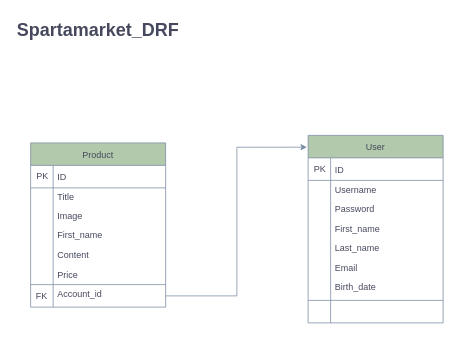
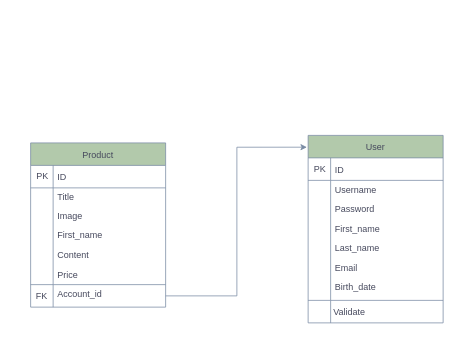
  <mxCell id="0" />
  <mxCell id="1" parent="0" />
  <mxCell id="2" value="Password" style="text;align=left;verticalAlign=top;spacingLeft=4;spacingRight=4;overflow=hidden;rotatable=0;points=[[0,0.5],[1,0.5]];portConstraint=eastwest;rounded=0;shadow=0;html=0;labelBackgroundColor=none;fontColor=#46495D;" vertex="1" parent="1"><mxGeometry x="440" y="265" width="160" height="26" as="geometry" /></mxCell>
  <mxCell id="3" value="Username" style="text;align=left;verticalAlign=top;spacingLeft=4;spacingRight=4;overflow=hidden;rotatable=0;points=[[0,0.5],[1,0.5]];portConstraint=eastwest;rounded=0;shadow=0;html=0;labelBackgroundColor=none;fontColor=#46495D;" vertex="1" parent="1"><mxGeometry x="440" y="239" width="160" height="26" as="geometry" /></mxCell>
  <mxCell id="4" value="First_name" style="text;align=left;verticalAlign=top;spacingLeft=4;spacingRight=4;overflow=hidden;rotatable=0;points=[[0,0.5],[1,0.5]];portConstraint=eastwest;rounded=0;shadow=0;html=0;labelBackgroundColor=none;fontColor=#46495D;" vertex="1" parent="1"><mxGeometry x="440" y="291" width="160" height="26" as="geometry" /></mxCell>
  <mxCell id="5" value="ID" style="text;align=left;verticalAlign=top;spacingLeft=4;spacingRight=4;overflow=hidden;rotatable=0;points=[[0,0.5],[1,0.5]];portConstraint=eastwest;labelBackgroundColor=none;fontColor=#46495D;" vertex="1" parent="1"><mxGeometry x="440" y="213" width="160" height="26" as="geometry" /></mxCell>
  <mxCell id="6" value="Last_name" style="text;align=left;verticalAlign=top;spacingLeft=4;spacingRight=4;overflow=hidden;rotatable=0;points=[[0,0.5],[1,0.5]];portConstraint=eastwest;rounded=0;shadow=0;html=0;labelBackgroundColor=none;fontColor=#46495D;" vertex="1" parent="1"><mxGeometry x="440" y="317" width="160" height="26" as="geometry" /></mxCell>
  <mxCell id="7" value="Email" style="text;align=left;verticalAlign=top;spacingLeft=4;spacingRight=4;overflow=hidden;rotatable=0;points=[[0,0.5],[1,0.5]];portConstraint=eastwest;rounded=0;shadow=0;html=0;labelBackgroundColor=none;fontColor=#46495D;" vertex="1" parent="1"><mxGeometry x="440" y="343" width="160" height="26" as="geometry" /></mxCell>
  <mxCell id="8" value="Birth_date" style="text;align=left;verticalAlign=top;spacingLeft=4;spacingRight=4;overflow=hidden;rotatable=0;points=[[0,0.5],[1,0.5]];portConstraint=eastwest;rounded=0;shadow=0;html=0;labelBackgroundColor=none;fontColor=#46495D;" vertex="1" parent="1"><mxGeometry x="440" y="369" width="160" height="26" as="geometry" /></mxCell>
  <mxCell id="9" value="User" style="shape=table;startSize=30;container=1;collapsible=0;childLayout=tableLayout;labelBackgroundColor=none;fillColor=#B2C9AB;strokeColor=#788AA3;fontColor=#46495D;" vertex="1" parent="1"><mxGeometry x="410" y="180" width="180" height="250" as="geometry" /></mxCell>
  <mxCell id="10" value="" style="shape=tableRow;horizontal=0;startSize=0;swimlaneHead=0;swimlaneBody=0;top=0;left=0;bottom=0;right=0;collapsible=0;dropTarget=0;fillColor=none;points=[[0,0.5],[1,0.5]];portConstraint=eastwest;labelBackgroundColor=none;strokeColor=#788AA3;fontColor=#46495D;" vertex="1" parent="9"><mxGeometry y="30" width="180" height="30" as="geometry" /></mxCell>
  <mxCell id="11" value="&lt;span style=&quot;color: rgba(0, 0, 0, 0); font-family: monospace; font-size: 0px; text-align: start; text-wrap: nowrap;&quot;&gt;PK&lt;/span&gt;" style="shape=partialRectangle;html=1;whiteSpace=wrap;connectable=0;overflow=hidden;fillColor=none;top=0;left=0;bottom=0;right=0;pointerEvents=1;labelBackgroundColor=none;strokeColor=#788AA3;fontColor=#46495D;" vertex="1" parent="10"><mxGeometry width="30" height="30" as="geometry"><mxRectangle width="30" height="30" as="alternateBounds" /></mxGeometry></mxCell>
  <mxCell id="12" value="" style="shape=partialRectangle;html=1;whiteSpace=wrap;connectable=0;overflow=hidden;fillColor=none;top=0;left=0;bottom=0;right=0;pointerEvents=1;labelBackgroundColor=none;strokeColor=#788AA3;fontColor=#46495D;" vertex="1" parent="10"><mxGeometry x="30" width="150" height="30" as="geometry"><mxRectangle width="150" height="30" as="alternateBounds" /></mxGeometry></mxCell>
  <mxCell id="13" value="" style="shape=tableRow;horizontal=0;startSize=0;swimlaneHead=0;swimlaneBody=0;top=0;left=0;bottom=0;right=0;collapsible=0;dropTarget=0;fillColor=none;points=[[0,0.5],[1,0.5]];portConstraint=eastwest;labelBackgroundColor=none;strokeColor=#788AA3;fontColor=#46495D;" vertex="1" parent="9"><mxGeometry y="60" width="180" height="160" as="geometry" /></mxCell>
  <mxCell id="14" value="" style="shape=partialRectangle;html=1;whiteSpace=wrap;connectable=0;overflow=hidden;fillColor=none;top=0;left=0;bottom=0;right=0;pointerEvents=1;labelBackgroundColor=none;strokeColor=#788AA3;fontColor=#46495D;" vertex="1" parent="13"><mxGeometry width="30" height="160" as="geometry"><mxRectangle width="30" height="160" as="alternateBounds" /></mxGeometry></mxCell>
  <mxCell id="15" value="" style="shape=partialRectangle;html=1;whiteSpace=wrap;connectable=0;overflow=hidden;fillColor=none;top=0;left=0;bottom=0;right=0;pointerEvents=1;labelBackgroundColor=none;strokeColor=#788AA3;fontColor=#46495D;" vertex="1" parent="13"><mxGeometry x="30" width="150" height="160" as="geometry"><mxRectangle width="150" height="160" as="alternateBounds" /></mxGeometry></mxCell>
  <mxCell id="16" value="" style="shape=tableRow;horizontal=0;startSize=0;swimlaneHead=0;swimlaneBody=0;top=0;left=0;bottom=0;right=0;collapsible=0;dropTarget=0;fillColor=none;points=[[0,0.5],[1,0.5]];portConstraint=eastwest;labelBackgroundColor=none;strokeColor=#788AA3;fontColor=#46495D;" vertex="1" parent="9"><mxGeometry y="220" width="180" height="30" as="geometry" /></mxCell>
  <mxCell id="17" value="" style="shape=partialRectangle;html=1;whiteSpace=wrap;connectable=0;overflow=hidden;fillColor=none;top=0;left=0;bottom=0;right=0;pointerEvents=1;labelBackgroundColor=none;strokeColor=#788AA3;fontColor=#46495D;" vertex="1" parent="16"><mxGeometry width="30" height="30" as="geometry"><mxRectangle width="30" height="30" as="alternateBounds" /></mxGeometry></mxCell>
  <mxCell id="18" value="" style="shape=partialRectangle;html=1;whiteSpace=wrap;connectable=0;overflow=hidden;fillColor=none;top=0;left=0;bottom=0;right=0;pointerEvents=1;labelBackgroundColor=none;strokeColor=#788AA3;fontColor=#46495D;" vertex="1" parent="16"><mxGeometry x="30" width="150" height="30" as="geometry"><mxRectangle width="150" height="30" as="alternateBounds" /></mxGeometry></mxCell>
  <mxCell id="19" value="PK" style="text;html=1;align=center;verticalAlign=middle;whiteSpace=wrap;rounded=0;labelBackgroundColor=none;fontColor=#46495D;" vertex="1" parent="1"><mxGeometry x="410" y="210" width="32" height="30" as="geometry" /></mxCell>
+ <mxCell id="20" value="Validate" style="text;html=1;align=left;verticalAlign=middle;whiteSpace=wrap;rounded=0;labelBackgroundColor=none;fontColor=#46495D;" vertex="1" parent="1"><mxGeometry x="442" y="402" width="80" height="28" as="geometry" /></mxCell>
  <mxCell id="21" value="Image" style="text;align=left;verticalAlign=top;spacingLeft=4;spacingRight=4;overflow=hidden;rotatable=0;points=[[0,0.5],[1,0.5]];portConstraint=eastwest;rounded=0;shadow=0;html=0;labelBackgroundColor=none;fontColor=#46495D;" vertex="1" parent="1"><mxGeometry x="70" y="274.5" width="160" height="26" as="geometry" /></mxCell>
  <mxCell id="22" value="Title" style="text;align=left;verticalAlign=top;spacingLeft=4;spacingRight=4;overflow=hidden;rotatable=0;points=[[0,0.5],[1,0.5]];portConstraint=eastwest;rounded=0;shadow=0;html=0;labelBackgroundColor=none;fontColor=#46495D;" vertex="1" parent="1"><mxGeometry x="70" y="248.5" width="160" height="26" as="geometry" /></mxCell>
  <mxCell id="23" value="First_name" style="text;align=left;verticalAlign=top;spacingLeft=4;spacingRight=4;overflow=hidden;rotatable=0;points=[[0,0.5],[1,0.5]];portConstraint=eastwest;rounded=0;shadow=0;html=0;labelBackgroundColor=none;fontColor=#46495D;" vertex="1" parent="1"><mxGeometry x="70" y="299.5" width="160" height="27" as="geometry" /></mxCell>
  <mxCell id="24" value="ID" style="text;align=left;verticalAlign=top;spacingLeft=4;spacingRight=4;overflow=hidden;rotatable=0;points=[[0,0.5],[1,0.5]];portConstraint=eastwest;labelBackgroundColor=none;fontColor=#46495D;" vertex="1" parent="1"><mxGeometry x="70" y="222.5" width="160" height="26" as="geometry" /></mxCell>
  <mxCell id="25" value="Content" style="text;align=left;verticalAlign=top;spacingLeft=4;spacingRight=4;overflow=hidden;rotatable=0;points=[[0,0.5],[1,0.5]];portConstraint=eastwest;rounded=0;shadow=0;html=0;labelBackgroundColor=none;fontColor=#46495D;" vertex="1" parent="1"><mxGeometry x="70" y="326.5" width="160" height="26" as="geometry" /></mxCell>
  <mxCell id="26" value="Price" style="text;align=left;verticalAlign=top;spacingLeft=4;spacingRight=4;overflow=hidden;rotatable=0;points=[[0,0.5],[1,0.5]];portConstraint=eastwest;rounded=0;shadow=0;html=0;labelBackgroundColor=none;fontColor=#46495D;" vertex="1" parent="1"><mxGeometry x="70" y="352.5" width="160" height="26" as="geometry" /></mxCell>
  <mxCell id="27" value="Account_id" style="text;align=left;verticalAlign=top;spacingLeft=4;spacingRight=4;overflow=hidden;rotatable=0;points=[[0,0.5],[1,0.5]];portConstraint=eastwest;rounded=0;shadow=0;html=0;labelBackgroundColor=none;fontColor=#46495D;" vertex="1" parent="1"><mxGeometry x="70" y="378.5" width="160" height="26" as="geometry" /></mxCell>
  <mxCell id="28" value="PK" style="text;html=1;align=center;verticalAlign=middle;whiteSpace=wrap;rounded=0;labelBackgroundColor=none;fontColor=#46495D;" vertex="1" parent="1"><mxGeometry x="40" y="219.5" width="32" height="30" as="geometry" /></mxCell>
  <mxCell id="29" value="Product" style="shape=table;startSize=30;container=1;collapsible=0;childLayout=tableLayout;labelBackgroundColor=none;fillColor=#B2C9AB;strokeColor=#788AA3;fontColor=#46495D;" vertex="1" parent="1"><mxGeometry x="40" y="190" width="180" height="219" as="geometry" /></mxCell>
  <mxCell id="30" value="" style="shape=tableRow;horizontal=0;startSize=0;swimlaneHead=0;swimlaneBody=0;top=0;left=0;bottom=0;right=0;collapsible=0;dropTarget=0;fillColor=none;points=[[0,0.5],[1,0.5]];portConstraint=eastwest;labelBackgroundColor=none;strokeColor=#788AA3;fontColor=#46495D;" vertex="1" parent="29"><mxGeometry y="30" width="180" height="30" as="geometry" /></mxCell>
  <mxCell id="31" value="&lt;span style=&quot;color: rgba(0, 0, 0, 0); font-family: monospace; font-size: 0px; text-align: start; text-wrap: nowrap;&quot;&gt;PK&lt;/span&gt;" style="shape=partialRectangle;html=1;whiteSpace=wrap;connectable=0;overflow=hidden;fillColor=none;top=0;left=0;bottom=0;right=0;pointerEvents=1;labelBackgroundColor=none;strokeColor=#788AA3;fontColor=#46495D;" vertex="1" parent="30"><mxGeometry width="30" height="30" as="geometry"><mxRectangle width="30" height="30" as="alternateBounds" /></mxGeometry></mxCell>
  <mxCell id="32" value="" style="shape=partialRectangle;html=1;whiteSpace=wrap;connectable=0;overflow=hidden;fillColor=none;top=0;left=0;bottom=0;right=0;pointerEvents=1;labelBackgroundColor=none;strokeColor=#788AA3;fontColor=#46495D;" vertex="1" parent="30"><mxGeometry x="30" width="150" height="30" as="geometry"><mxRectangle width="150" height="30" as="alternateBounds" /></mxGeometry></mxCell>
  <mxCell id="33" value="" style="shape=tableRow;horizontal=0;startSize=0;swimlaneHead=0;swimlaneBody=0;top=0;left=0;bottom=0;right=0;collapsible=0;dropTarget=0;fillColor=none;points=[[0,0.5],[1,0.5]];portConstraint=eastwest;labelBackgroundColor=none;strokeColor=#788AA3;fontColor=#46495D;" vertex="1" parent="29"><mxGeometry y="60" width="180" height="129" as="geometry" /></mxCell>
  <mxCell id="34" value="" style="shape=partialRectangle;html=1;whiteSpace=wrap;connectable=0;overflow=hidden;fillColor=none;top=0;left=0;bottom=0;right=0;pointerEvents=1;labelBackgroundColor=none;strokeColor=#788AA3;fontColor=#46495D;" vertex="1" parent="33"><mxGeometry width="30" height="129" as="geometry"><mxRectangle width="30" height="129" as="alternateBounds" /></mxGeometry></mxCell>
  <mxCell id="35" value="" style="shape=partialRectangle;html=1;whiteSpace=wrap;connectable=0;overflow=hidden;fillColor=none;top=0;left=0;bottom=0;right=0;pointerEvents=1;labelBackgroundColor=none;strokeColor=#788AA3;fontColor=#46495D;" vertex="1" parent="33"><mxGeometry x="30" width="150" height="129" as="geometry"><mxRectangle width="150" height="129" as="alternateBounds" /></mxGeometry></mxCell>
  <mxCell id="36" value="" style="shape=tableRow;horizontal=0;startSize=0;swimlaneHead=0;swimlaneBody=0;top=0;left=0;bottom=0;right=0;collapsible=0;dropTarget=0;fillColor=none;points=[[0,0.5],[1,0.5]];portConstraint=eastwest;labelBackgroundColor=none;strokeColor=#788AA3;fontColor=#46495D;" vertex="1" parent="29"><mxGeometry y="189" width="180" height="30" as="geometry" /></mxCell>
  <mxCell id="37" value="FK" style="shape=partialRectangle;html=1;whiteSpace=wrap;connectable=0;overflow=hidden;fillColor=none;top=0;left=0;bottom=0;right=0;pointerEvents=1;labelBackgroundColor=none;strokeColor=#788AA3;fontColor=#46495D;" vertex="1" parent="36"><mxGeometry width="30" height="30" as="geometry"><mxRectangle width="30" height="30" as="alternateBounds" /></mxGeometry></mxCell>
  <mxCell id="38" value="" style="shape=partialRectangle;html=1;whiteSpace=wrap;connectable=0;overflow=hidden;fillColor=none;top=0;left=0;bottom=0;right=0;pointerEvents=1;labelBackgroundColor=none;strokeColor=#788AA3;fontColor=#46495D;" vertex="1" parent="36"><mxGeometry x="30" width="150" height="30" as="geometry"><mxRectangle width="150" height="30" as="alternateBounds" /></mxGeometry></mxCell>
  <mxCell id="39" style="edgeStyle=orthogonalEdgeStyle;rounded=0;orthogonalLoop=1;jettySize=auto;html=1;exitX=1;exitY=0.5;exitDx=0;exitDy=0;entryX=-0.009;entryY=0.063;entryDx=0;entryDy=0;entryPerimeter=0;labelBackgroundColor=none;fontColor=default;strokeColor=#788AA3;" edge="1" parent="1" source="36" target="9"><mxGeometry relative="1" as="geometry" /></mxCell>
- <mxCell id="40" value="Spartamarket_DRF" style="text;strokeColor=none;fillColor=none;html=1;fontSize=24;fontStyle=1;verticalAlign=middle;align=left;labelBackgroundColor=none;fontColor=#46495D;" vertex="1" parent="1"><mxGeometry x="20" y="20" width="400" height="40" as="geometry" /></mxCell>
